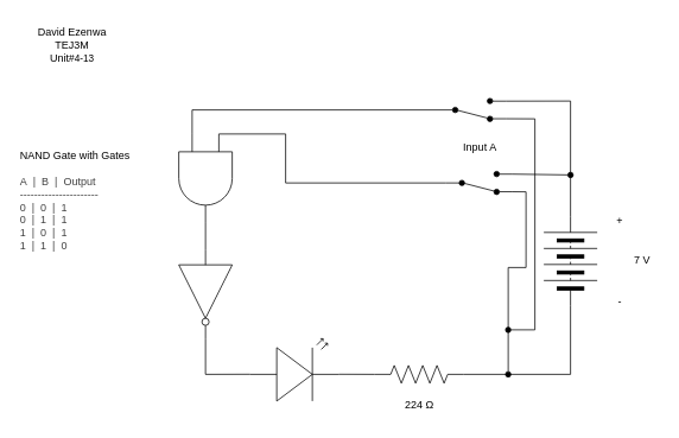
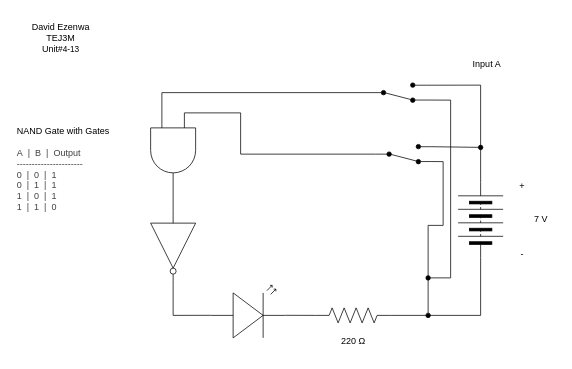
  <mxCell id="0" />
  <mxCell id="1" parent="0" />
  <mxCell id="2" style="edgeStyle=none;shape=connector;curved=0;rounded=0;html=1;exitX=1;exitY=0.88;exitDx=0;exitDy=0;strokeColor=default;align=center;verticalAlign=middle;fontFamily=Helvetica;fontSize=11;fontColor=default;labelBackgroundColor=default;endArrow=oval;endFill=1;" edge="1" parent="1" source="4"><mxGeometry relative="1" as="geometry"><mxPoint x="570" y="420" as="targetPoint" /><Array as="points"><mxPoint x="590" y="215" /><mxPoint x="590" y="300" /><mxPoint x="570" y="300" /></Array></mxGeometry></mxCell>
  <mxCell id="3" style="edgeStyle=none;shape=connector;curved=0;rounded=0;html=1;exitX=1;exitY=0.12;exitDx=0;exitDy=0;strokeColor=default;align=center;verticalAlign=middle;fontFamily=Helvetica;fontSize=11;fontColor=default;labelBackgroundColor=default;endArrow=oval;endFill=1;" edge="1" parent="1" source="4"><mxGeometry relative="1" as="geometry"><mxPoint x="640" y="196" as="targetPoint" /></mxGeometry></mxCell>
  <mxCell id="4" value="" style="html=1;shape=mxgraph.electrical.electro-mechanical.twoWaySwitch;aspect=fixed;elSwitchState=2;flipV=1;fillColor=#000000;" parent="1" vertex="1"><mxGeometry x="500" y="192" width="75" height="26" as="geometry" /></mxCell>
  <mxCell id="5" value="" style="verticalLabelPosition=bottom;shadow=0;dashed=0;align=center;html=1;verticalAlign=top;shape=mxgraph.electrical.opto_electronics.led_2;pointerEvents=1;rotation=0;" parent="1" vertex="1"><mxGeometry x="280" y="380" width="100" height="70" as="geometry" /></mxCell>
  <mxCell id="6" value="" style="pointerEvents=1;verticalLabelPosition=bottom;shadow=0;dashed=0;align=center;html=1;verticalAlign=top;shape=mxgraph.electrical.miscellaneous.batteryStack;rotation=-90;" parent="1" vertex="1"><mxGeometry x="590" y="263" width="100" height="60" as="geometry" /></mxCell>
  <mxCell id="7" value="&lt;font style=&quot;color: rgb(0, 0, 0);&quot;&gt;David Ezenwa&lt;/font&gt;&lt;div&gt;&lt;font style=&quot;color: rgb(0, 0, 0);&quot;&gt;TEJ3M&lt;/font&gt;&lt;/div&gt;&lt;div style=&quot;&quot;&gt;&lt;font style=&quot;color: rgb(0, 0, 0);&quot;&gt;Unit&lt;span style=&quot;text-wrap-mode: wrap; background-color: light-dark(#ffffff, var(--ge-dark-color, #121212));&quot;&gt;&lt;font style=&quot;font-size: 11px; color: rgb(0, 0, 0);&quot;&gt;#4-13&lt;/font&gt;&lt;/span&gt;&lt;/font&gt;&lt;/div&gt;" style="text;html=1;align=center;verticalAlign=middle;resizable=0;points=[];autosize=1;strokeColor=none;fillColor=none;" parent="1" vertex="1"><mxGeometry x="30" y="20" width="100" height="60" as="geometry" /></mxCell>
  <mxCell id="8" value="&lt;div&gt;NAND Gate with Gates&lt;/div&gt;&lt;div&gt;&lt;br&gt;&lt;/div&gt;&lt;div style=&quot;&quot;&gt;&lt;div style=&quot;color: rgb(63, 63, 63); scrollbar-color: rgb(226, 226, 226) rgb(251, 251, 251);&quot;&gt;A&amp;nbsp;&amp;nbsp;&lt;span style=&quot;scrollbar-color: rgb(226, 226, 226) rgb(251, 251, 251); background-color: transparent; color: rgb(63, 63, 63);&quot;&gt;|&lt;/span&gt;&lt;span style=&quot;scrollbar-color: rgb(226, 226, 226) rgb(251, 251, 251); background-color: transparent; color: rgb(63, 63, 63);&quot;&gt;&amp;nbsp; B&amp;nbsp; |&amp;nbsp; Output&lt;/span&gt;&lt;/div&gt;&lt;div style=&quot;color: rgb(63, 63, 63); scrollbar-color: rgb(226, 226, 226) rgb(251, 251, 251);&quot;&gt;----------------------&lt;/div&gt;&lt;div style=&quot;color: rgb(63, 63, 63); scrollbar-color: rgb(226, 226, 226) rgb(251, 251, 251);&quot;&gt;&lt;span style=&quot;scrollbar-color: rgb(226, 226, 226) rgb(251, 251, 251); background-color: transparent; color: rgb(63, 63, 63);&quot;&gt;0&amp;nbsp; |&amp;nbsp;&lt;/span&gt;&amp;nbsp;0&amp;nbsp; |&amp;nbsp; 1&lt;/div&gt;&lt;div style=&quot;color: rgb(63, 63, 63); scrollbar-color: rgb(226, 226, 226) rgb(251, 251, 251);&quot;&gt;&lt;span style=&quot;scrollbar-color: rgb(226, 226, 226) rgb(251, 251, 251); background-color: transparent; color: rgb(63, 63, 63);&quot;&gt;0&amp;nbsp; |&amp;nbsp;&lt;/span&gt;&lt;span style=&quot;scrollbar-color: rgb(226, 226, 226) rgb(251, 251, 251); background-color: transparent; color: rgb(63, 63, 63);&quot;&gt;&amp;nbsp;1&amp;nbsp; |&amp;nbsp; 1&lt;/span&gt;&lt;/div&gt;&lt;div style=&quot;color: rgb(63, 63, 63); scrollbar-color: rgb(226, 226, 226) rgb(251, 251, 251);&quot;&gt;&lt;span style=&quot;scrollbar-color: rgb(226, 226, 226) rgb(251, 251, 251); background-color: transparent; color: rgb(63, 63, 63);&quot;&gt;&lt;div style=&quot;scrollbar-color: rgb(226, 226, 226) rgb(251, 251, 251); color: rgb(63, 63, 63);&quot;&gt;&lt;span style=&quot;scrollbar-color: rgb(226, 226, 226) rgb(251, 251, 251); background-color: transparent; color: rgb(63, 63, 63);&quot;&gt;1&amp;nbsp; |&amp;nbsp;&lt;/span&gt;&amp;nbsp;0&amp;nbsp; |&amp;nbsp; 1&lt;/div&gt;&lt;div style=&quot;scrollbar-color: rgb(226, 226, 226) rgb(251, 251, 251); color: rgb(63, 63, 63);&quot;&gt;&lt;span style=&quot;scrollbar-color: rgb(226, 226, 226) rgb(251, 251, 251); background-color: transparent; color: rgb(63, 63, 63);&quot;&gt;1&amp;nbsp; |&amp;nbsp;&lt;/span&gt;&lt;span style=&quot;scrollbar-color: rgb(226, 226, 226) rgb(251, 251, 251); background-color: transparent; color: rgb(63, 63, 63);&quot;&gt;&amp;nbsp;1&amp;nbsp; |&amp;nbsp; 0&lt;/span&gt;&lt;/div&gt;&lt;/span&gt;&lt;/div&gt;&lt;/div&gt;" style="text;html=1;align=left;verticalAlign=middle;resizable=0;points=[];autosize=1;strokeColor=none;fillColor=none;" parent="1" vertex="1"><mxGeometry x="20" y="160" width="150" height="130" as="geometry" /></mxCell>
- <mxCell id="9" value="224 Ω" style="text;html=1;align=center;verticalAlign=middle;resizable=0;points=[];autosize=1;strokeColor=none;fillColor=none;" parent="1" vertex="1"><mxGeometry x="440" y="440" width="60" height="30" as="geometry" /></mxCell>
+ <mxCell id="9" value="220 Ω" style="text;html=1;align=center;verticalAlign=middle;resizable=0;points=[];autosize=1;strokeColor=none;fillColor=none;" parent="1" vertex="1"><mxGeometry x="440" y="440" width="60" height="30" as="geometry" /></mxCell>
  <mxCell id="10" value="+" style="text;html=1;align=center;verticalAlign=middle;resizable=0;points=[];autosize=1;strokeColor=none;fillColor=none;" parent="1" vertex="1"><mxGeometry x="680" y="233" width="30" height="30" as="geometry" /></mxCell>
  <mxCell id="11" value="-" style="text;html=1;align=center;verticalAlign=middle;resizable=0;points=[];autosize=1;strokeColor=none;fillColor=none;" parent="1" vertex="1"><mxGeometry x="680" y="323" width="30" height="30" as="geometry" /></mxCell>
  <mxCell id="12" value="7 V" style="text;html=1;align=center;verticalAlign=middle;resizable=0;points=[];autosize=1;strokeColor=none;fillColor=none;" parent="1" vertex="1"><mxGeometry x="700" y="277" width="40" height="30" as="geometry" /></mxCell>
  <mxCell id="13" style="edgeStyle=none;shape=connector;curved=0;rounded=0;html=1;exitX=1;exitY=0.5;exitDx=0;exitDy=0;exitPerimeter=0;entryX=0;entryY=0.5;entryDx=0;entryDy=0;strokeColor=default;align=center;verticalAlign=middle;fontFamily=Helvetica;fontSize=11;fontColor=default;labelBackgroundColor=default;endArrow=none;endFill=0;" edge="1" parent="1" source="14" target="6"><mxGeometry relative="1" as="geometry"><Array as="points"><mxPoint x="640" y="420" /></Array></mxGeometry></mxCell>
  <mxCell id="14" value="" style="pointerEvents=1;verticalLabelPosition=bottom;shadow=0;dashed=0;align=center;html=1;verticalAlign=top;shape=mxgraph.electrical.resistors.resistor_2;" parent="1" vertex="1"><mxGeometry x="420" y="410" width="100" height="20" as="geometry" /></mxCell>
  <mxCell id="15" style="edgeStyle=none;shape=connector;curved=0;rounded=0;html=1;exitX=1;exitY=0.12;exitDx=0;exitDy=0;entryX=1;entryY=0.5;entryDx=0;entryDy=0;strokeColor=default;align=center;verticalAlign=middle;fontFamily=Helvetica;fontSize=11;fontColor=default;labelBackgroundColor=default;endArrow=none;endFill=0;" edge="1" parent="1" source="17" target="6"><mxGeometry relative="1" as="geometry"><Array as="points"><mxPoint x="640" y="113" /></Array></mxGeometry></mxCell>
  <mxCell id="16" style="edgeStyle=none;shape=connector;curved=0;rounded=0;html=1;exitX=1;exitY=0.88;exitDx=0;exitDy=0;strokeColor=default;align=center;verticalAlign=middle;fontFamily=Helvetica;fontSize=11;fontColor=default;labelBackgroundColor=default;endArrow=oval;endFill=1;" edge="1" parent="1" source="17"><mxGeometry relative="1" as="geometry"><mxPoint x="570" y="370" as="targetPoint" /><Array as="points"><mxPoint x="600" y="133" /><mxPoint x="600" y="370" /></Array></mxGeometry></mxCell>
  <mxCell id="17" value="" style="html=1;shape=mxgraph.electrical.electro-mechanical.twoWaySwitch;aspect=fixed;elSwitchState=2;flipV=1;fillColor=#000000;" parent="1" vertex="1"><mxGeometry x="492.5" y="110" width="75" height="26" as="geometry" /></mxCell>
  <mxCell id="18" style="edgeStyle=none;shape=connector;curved=0;rounded=0;html=1;exitX=0;exitY=0.25;exitDx=0;exitDy=0;exitPerimeter=0;entryX=0;entryY=0.5;entryDx=0;entryDy=0;strokeColor=default;align=center;verticalAlign=middle;fontFamily=Helvetica;fontSize=11;fontColor=default;labelBackgroundColor=default;endArrow=none;endFill=0;" edge="1" parent="1" source="19" target="4"><mxGeometry relative="1" as="geometry"><Array as="points"><mxPoint x="320" y="150" /><mxPoint x="320" y="205" /></Array></mxGeometry></mxCell>
  <mxCell id="19" value="" style="verticalLabelPosition=bottom;shadow=0;dashed=0;align=center;html=1;verticalAlign=top;shape=mxgraph.electrical.logic_gates.logic_gate;operation=and;rotation=90;" parent="1" vertex="1"><mxGeometry x="180" y="170" width="100" height="60" as="geometry" /></mxCell>
- <mxCell id="20" value="Input A" style="text;html=1;align=center;verticalAlign=middle;resizable=0;points=[];autosize=1;strokeColor=none;fillColor=none;" parent="1" vertex="1"><mxGeometry x="507.5" y="150" width="60" height="30" as="geometry" /></mxCell>
+ <mxCell id="20" value="Input A" style="text;html=1;align=center;verticalAlign=middle;resizable=0;points=[];autosize=1;strokeColor=none;fillColor=none;" parent="1" vertex="1"><mxGeometry x="617.5" y="70" width="60" height="30" as="geometry" /></mxCell>
  <mxCell id="21" value="" style="verticalLabelPosition=bottom;shadow=0;dashed=0;align=center;html=1;verticalAlign=top;shape=mxgraph.electrical.logic_gates.inverter_2;rotation=90;" vertex="1" parent="1"><mxGeometry x="180" y="300" width="100" height="60" as="geometry" /></mxCell>
  <mxCell id="22" style="edgeStyle=none;html=1;exitX=0;exitY=0.5;exitDx=0;exitDy=0;entryX=0;entryY=0.75;entryDx=0;entryDy=0;entryPerimeter=0;rounded=0;curved=0;endArrow=none;endFill=0;" edge="1" parent="1" source="17" target="19"><mxGeometry relative="1" as="geometry"><Array as="points"><mxPoint x="215" y="123" /></Array></mxGeometry></mxCell>
  <mxCell id="23" style="edgeStyle=none;shape=connector;curved=0;rounded=0;html=1;exitX=1;exitY=0.5;exitDx=0;exitDy=0;exitPerimeter=0;entryX=0;entryY=0.5;entryDx=0;entryDy=0;entryPerimeter=0;strokeColor=default;align=center;verticalAlign=middle;fontFamily=Helvetica;fontSize=11;fontColor=default;labelBackgroundColor=default;endArrow=none;endFill=0;" edge="1" parent="1" source="19" target="21"><mxGeometry relative="1" as="geometry" /></mxCell>
  <mxCell id="24" style="edgeStyle=none;shape=connector;curved=0;rounded=0;html=1;exitX=1;exitY=0.5;exitDx=0;exitDy=0;exitPerimeter=0;entryX=0;entryY=0.57;entryDx=0;entryDy=0;entryPerimeter=0;strokeColor=default;align=center;verticalAlign=middle;fontFamily=Helvetica;fontSize=11;fontColor=default;labelBackgroundColor=default;endArrow=none;endFill=0;" edge="1" parent="1" source="21" target="5"><mxGeometry relative="1" as="geometry"><Array as="points"><mxPoint x="230" y="420" /></Array></mxGeometry></mxCell>
  <mxCell id="25" style="edgeStyle=none;shape=connector;curved=0;rounded=0;html=1;exitX=1;exitY=0.57;exitDx=0;exitDy=0;exitPerimeter=0;entryX=0;entryY=0.5;entryDx=0;entryDy=0;entryPerimeter=0;strokeColor=default;align=center;verticalAlign=middle;fontFamily=Helvetica;fontSize=11;fontColor=default;labelBackgroundColor=default;endArrow=none;endFill=0;" edge="1" parent="1" source="5" target="14"><mxGeometry relative="1" as="geometry" /></mxCell>
